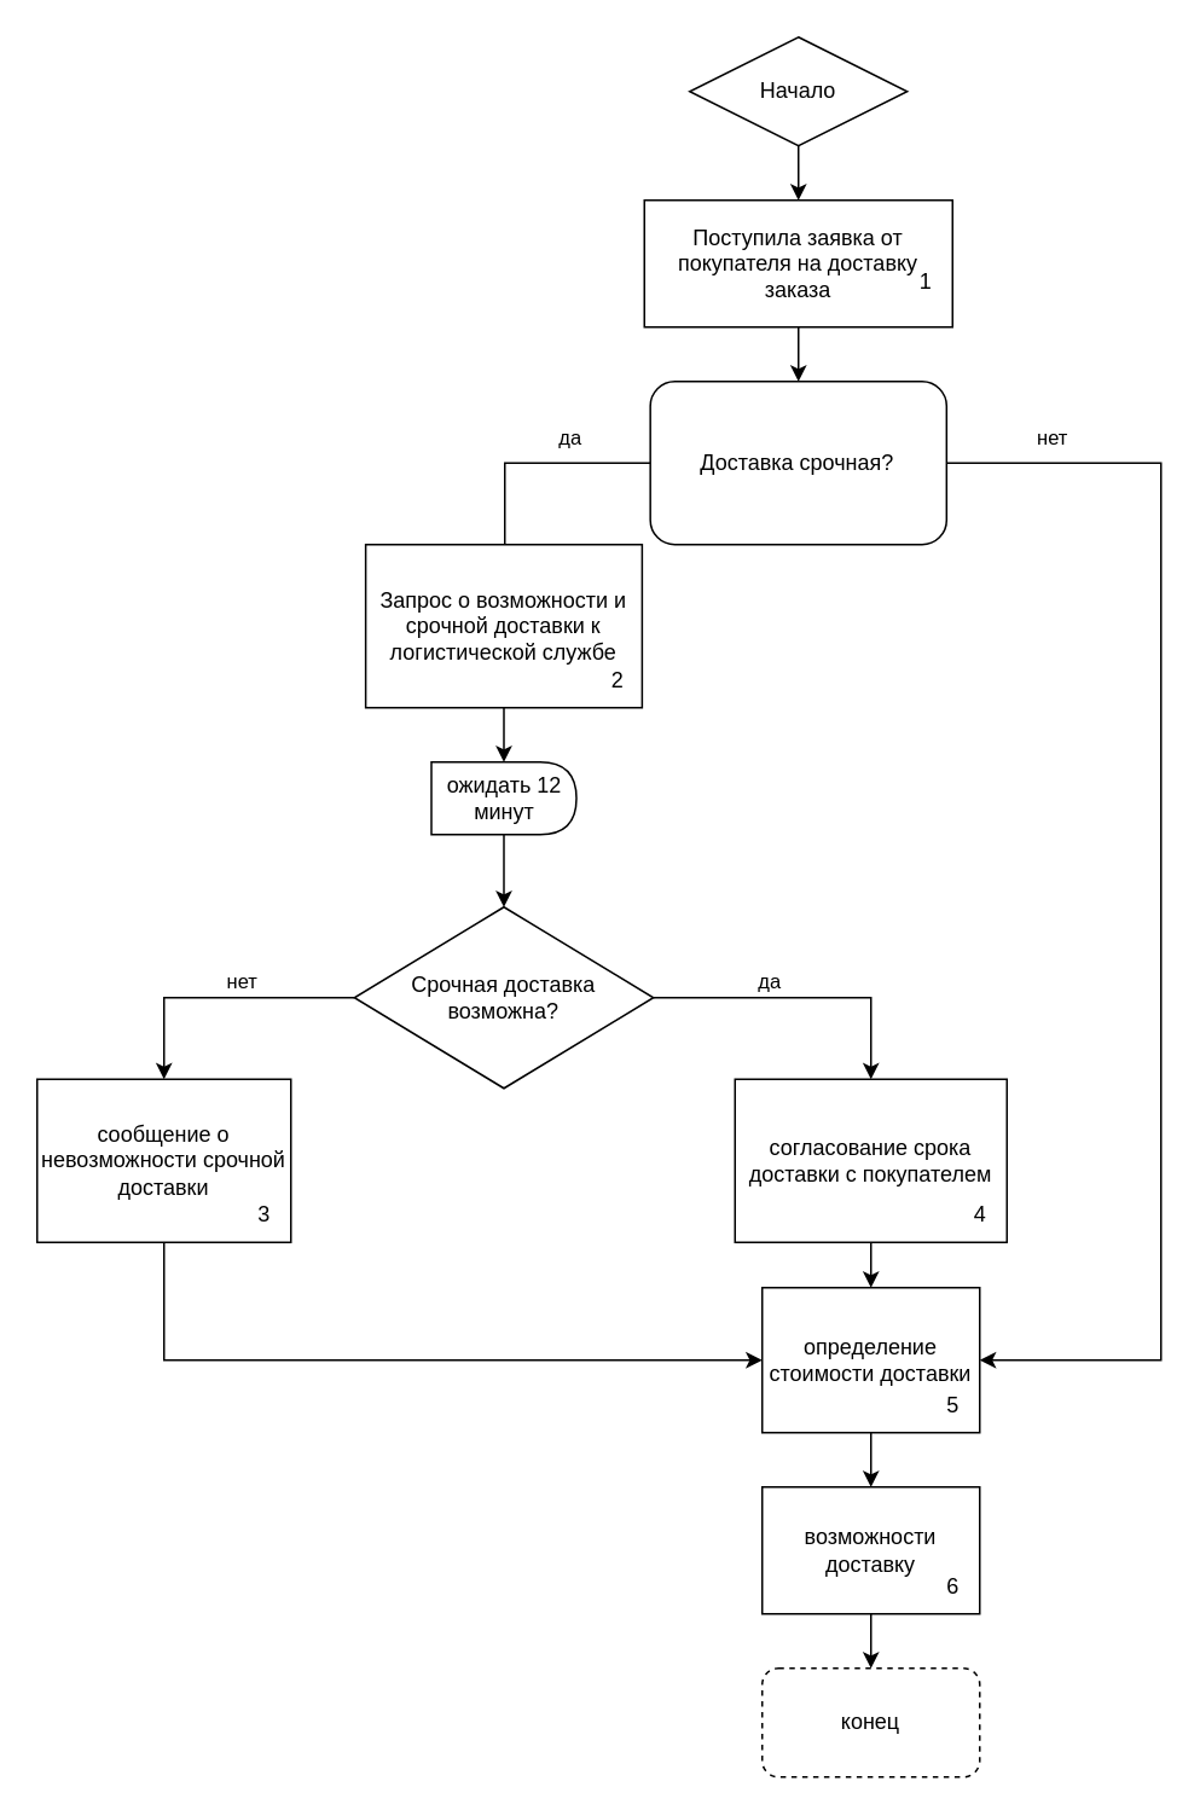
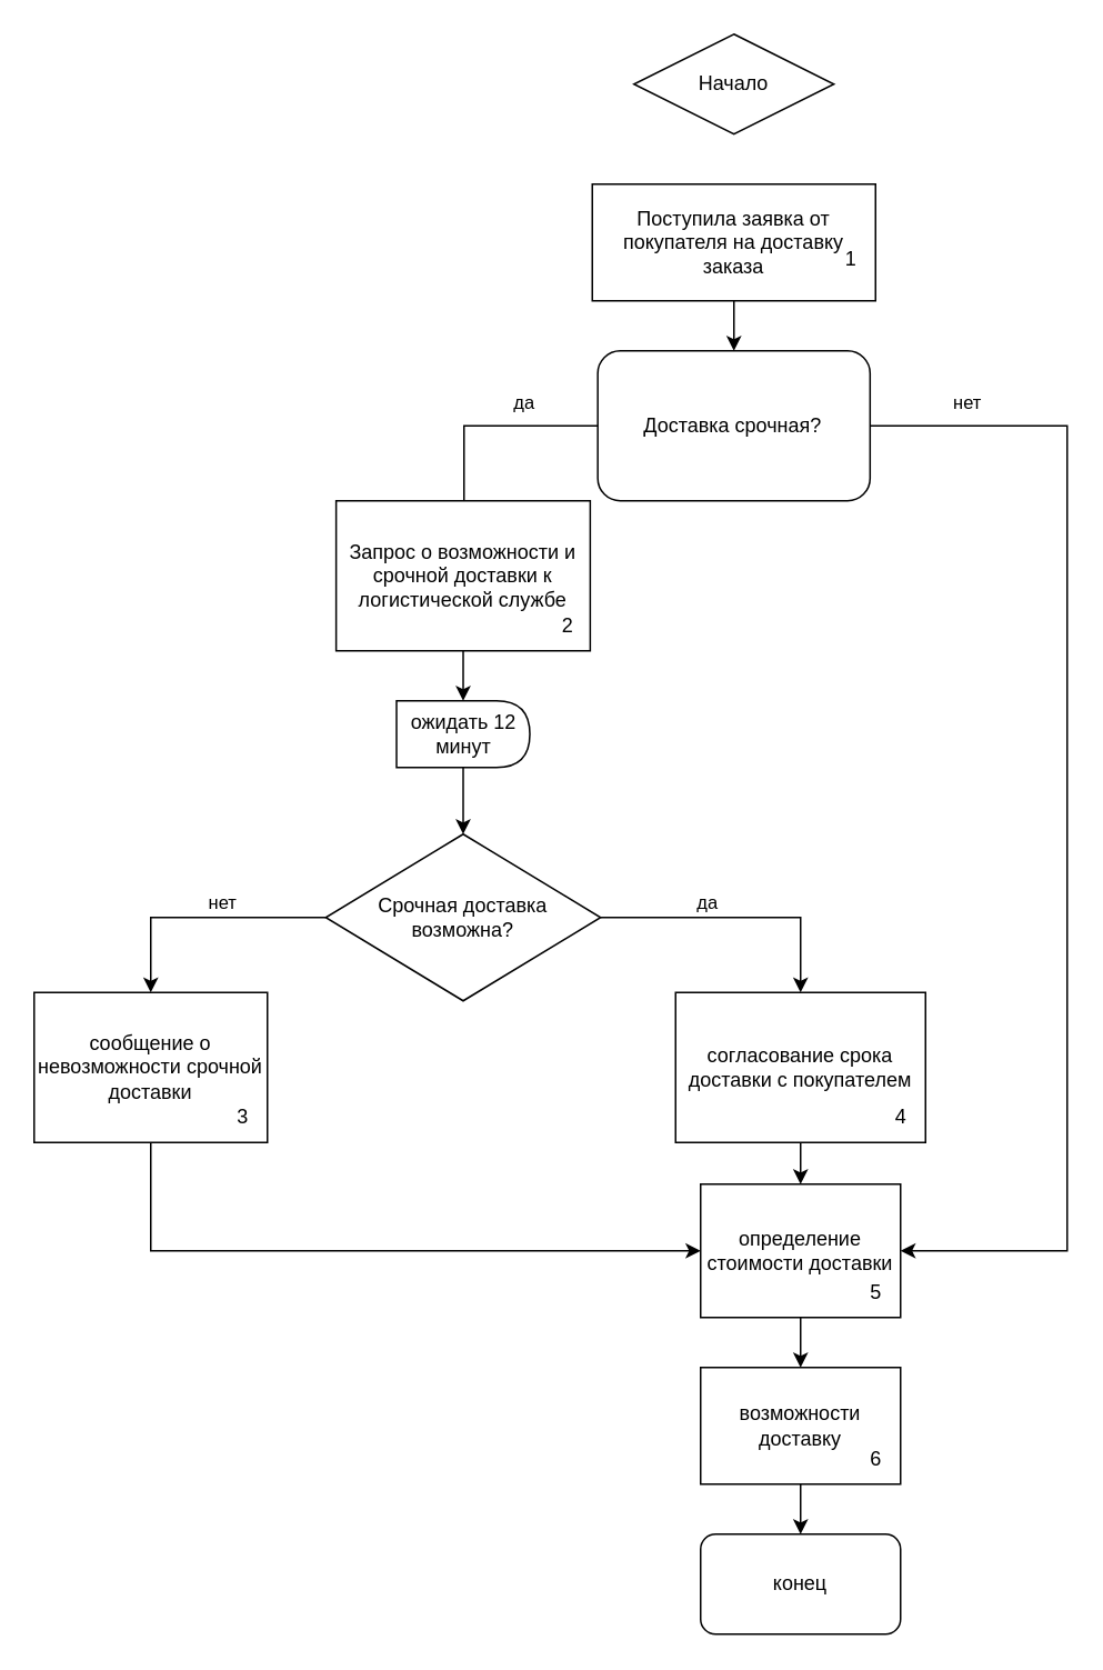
  <mxCell id="0" />
  <mxCell id="1" parent="0" />
- <mxCell id="2" style="edgeStyle=orthogonalEdgeStyle;rounded=0;orthogonalLoop=1;jettySize=auto;html=1;exitX=0.5;exitY=1;exitDx=0;exitDy=0;" parent="1" source="3" target="5" edge="1"><mxGeometry relative="1" as="geometry" /></mxCell>
  <mxCell id="3" value="Начало" style="rhombus;whiteSpace=wrap;html=1;" parent="1" vertex="1"><mxGeometry x="379.99" y="20" width="120" height="60" as="geometry" /></mxCell>
  <mxCell id="4" style="edgeStyle=orthogonalEdgeStyle;rounded=0;orthogonalLoop=1;jettySize=auto;html=1;exitX=0.5;exitY=1;exitDx=0;exitDy=0;entryX=0.5;entryY=0;entryDx=0;entryDy=0;" parent="1" source="5" target="10" edge="1"><mxGeometry relative="1" as="geometry" /></mxCell>
  <mxCell id="5" value="Поступила заявка от покупателя на доставку заказа" style="rounded=0;whiteSpace=wrap;html=1;" parent="1" vertex="1"><mxGeometry x="355" y="110" width="170" height="70" as="geometry" /></mxCell>
  <mxCell id="6" style="edgeStyle=orthogonalEdgeStyle;rounded=0;orthogonalLoop=1;jettySize=auto;html=1;entryX=0.5;entryY=0;entryDx=0;entryDy=0;" parent="1" source="10" target="12" edge="1"><mxGeometry relative="1" as="geometry"><Array as="points"><mxPoint x="278" y="255" /><mxPoint x="278" y="310" /></Array></mxGeometry></mxCell>
  <mxCell id="7" value="да" style="edgeLabel;html=1;align=center;verticalAlign=middle;resizable=0;points=[];" parent="6" vertex="1" connectable="0"><mxGeometry x="-0.387" y="-1" relative="1" as="geometry"><mxPoint y="-14" as="offset" /></mxGeometry></mxCell>
  <mxCell id="8" style="edgeStyle=orthogonalEdgeStyle;rounded=0;orthogonalLoop=1;jettySize=auto;html=1;entryX=1;entryY=0.5;entryDx=0;entryDy=0;" parent="1" source="10" target="25" edge="1"><mxGeometry relative="1" as="geometry"><Array as="points"><mxPoint x="640" y="255" /><mxPoint x="640" y="750" /></Array></mxGeometry></mxCell>
  <mxCell id="9" value="нет" style="edgeLabel;html=1;align=center;verticalAlign=middle;resizable=0;points=[];" parent="8" vertex="1" connectable="0"><mxGeometry x="-0.829" y="2" relative="1" as="geometry"><mxPoint x="-3" y="-13" as="offset" /></mxGeometry></mxCell>
  <mxCell id="10" value="Доставка срочная?" style="whiteSpace=wrap;html=1;rounded=1;" parent="1" vertex="1"><mxGeometry x="358.28" y="210" width="163.43" height="90" as="geometry" /></mxCell>
  <mxCell id="11" style="edgeStyle=orthogonalEdgeStyle;rounded=0;orthogonalLoop=1;jettySize=auto;html=1;exitX=0.5;exitY=1;exitDx=0;exitDy=0;" parent="1" source="12" target="14" edge="1"><mxGeometry relative="1" as="geometry" /></mxCell>
  <mxCell id="12" value="Запрос о возможности и срочной доставки к логистической службе" style="rounded=0;whiteSpace=wrap;html=1;" parent="1" vertex="1"><mxGeometry x="201.25" y="300" width="152.5" height="90" as="geometry" /></mxCell>
  <mxCell id="13" style="edgeStyle=orthogonalEdgeStyle;rounded=0;orthogonalLoop=1;jettySize=auto;html=1;exitX=0.5;exitY=1;exitDx=0;exitDy=0;entryX=0.5;entryY=0;entryDx=0;entryDy=0;" parent="1" source="14" target="19" edge="1"><mxGeometry relative="1" as="geometry" /></mxCell>
  <mxCell id="14" value="ожидать 12 минут" style="shape=delay;whiteSpace=wrap;html=1;" parent="1" vertex="1"><mxGeometry x="237.5" y="420" width="80" height="40" as="geometry" /></mxCell>
  <mxCell id="15" style="edgeStyle=orthogonalEdgeStyle;rounded=0;orthogonalLoop=1;jettySize=auto;html=1;exitX=0;exitY=0.5;exitDx=0;exitDy=0;entryX=0.5;entryY=0;entryDx=0;entryDy=0;" parent="1" source="19" target="21" edge="1"><mxGeometry relative="1" as="geometry" /></mxCell>
  <mxCell id="16" value="нет" style="edgeLabel;html=1;align=center;verticalAlign=middle;resizable=0;points=[];" parent="15" vertex="1" connectable="0"><mxGeometry x="-0.212" y="2" relative="1" as="geometry"><mxPoint x="-4" y="-12" as="offset" /></mxGeometry></mxCell>
  <mxCell id="17" style="edgeStyle=orthogonalEdgeStyle;rounded=0;orthogonalLoop=1;jettySize=auto;html=1;entryX=0.5;entryY=0;entryDx=0;entryDy=0;" parent="1" source="19" target="23" edge="1"><mxGeometry relative="1" as="geometry" /></mxCell>
  <mxCell id="18" value="да" style="edgeLabel;html=1;align=center;verticalAlign=middle;resizable=0;points=[];" parent="17" vertex="1" connectable="0"><mxGeometry x="-0.242" y="2" relative="1" as="geometry"><mxPoint y="-8" as="offset" /></mxGeometry></mxCell>
  <mxCell id="19" value="Срочная доставка возможна?" style="rhombus;whiteSpace=wrap;html=1;" parent="1" vertex="1"><mxGeometry x="195" y="500" width="165" height="100" as="geometry" /></mxCell>
  <mxCell id="20" style="edgeStyle=orthogonalEdgeStyle;rounded=0;orthogonalLoop=1;jettySize=auto;html=1;exitX=0.5;exitY=1;exitDx=0;exitDy=0;entryX=0;entryY=0.5;entryDx=0;entryDy=0;" parent="1" source="21" target="25" edge="1"><mxGeometry relative="1" as="geometry" /></mxCell>
  <mxCell id="21" value="сообщение о невозможности срочной доставки" style="rounded=0;whiteSpace=wrap;html=1;" parent="1" vertex="1"><mxGeometry x="20" y="595" width="140" height="90" as="geometry" /></mxCell>
  <mxCell id="22" style="edgeStyle=orthogonalEdgeStyle;rounded=0;orthogonalLoop=1;jettySize=auto;html=1;exitX=0.5;exitY=1;exitDx=0;exitDy=0;" parent="1" source="23" target="25" edge="1"><mxGeometry relative="1" as="geometry" /></mxCell>
  <mxCell id="23" value="согласование срока доставки с покупателем" style="rounded=0;whiteSpace=wrap;html=1;" parent="1" vertex="1"><mxGeometry x="405" y="595" width="150" height="90" as="geometry" /></mxCell>
  <mxCell id="24" style="edgeStyle=orthogonalEdgeStyle;rounded=0;orthogonalLoop=1;jettySize=auto;html=1;exitX=0.5;exitY=1;exitDx=0;exitDy=0;entryX=0.5;entryY=0;entryDx=0;entryDy=0;" parent="1" source="25" target="27" edge="1"><mxGeometry relative="1" as="geometry" /></mxCell>
  <mxCell id="25" value="определение стоимости доставки" style="rounded=0;whiteSpace=wrap;html=1;" parent="1" vertex="1"><mxGeometry x="420" y="710" width="120" height="80" as="geometry" /></mxCell>
  <mxCell id="26" style="edgeStyle=orthogonalEdgeStyle;rounded=0;orthogonalLoop=1;jettySize=auto;html=1;exitX=0.5;exitY=1;exitDx=0;exitDy=0;" parent="1" source="27" target="28" edge="1"><mxGeometry relative="1" as="geometry" /></mxCell>
  <mxCell id="27" value="возможности доставку" style="rounded=0;whiteSpace=wrap;html=1;" parent="1" vertex="1"><mxGeometry x="420" y="820" width="120" height="70" as="geometry" /></mxCell>
- <mxCell id="28" value="конец" style="rounded=1;whiteSpace=wrap;html=1;dashed=1;" parent="1" vertex="1"><mxGeometry x="420" y="920" width="120" height="60" as="geometry" /></mxCell>
+ <mxCell id="28" value="конец" style="rounded=1;whiteSpace=wrap;html=1;" parent="1" vertex="1"><mxGeometry x="420" y="920" width="120" height="60" as="geometry" /></mxCell>
  <mxCell id="29" value="1" style="text;html=1;align=center;verticalAlign=middle;resizable=0;points=[];autosize=1;strokeColor=none;fillColor=none;" parent="1" vertex="1"><mxGeometry x="495" y="140" width="30" height="30" as="geometry" /></mxCell>
  <mxCell id="30" value="2" style="text;html=1;align=center;verticalAlign=middle;resizable=0;points=[];autosize=1;strokeColor=none;fillColor=none;" parent="1" vertex="1"><mxGeometry x="325" y="360" width="30" height="30" as="geometry" /></mxCell>
  <mxCell id="31" value="3" style="text;html=1;align=center;verticalAlign=middle;resizable=0;points=[];autosize=1;strokeColor=none;fillColor=none;" parent="1" vertex="1"><mxGeometry x="130" y="655" width="30" height="30" as="geometry" /></mxCell>
  <mxCell id="32" value="4" style="text;html=1;align=center;verticalAlign=middle;resizable=0;points=[];autosize=1;strokeColor=none;fillColor=none;" parent="1" vertex="1"><mxGeometry x="525" y="655" width="30" height="30" as="geometry" /></mxCell>
  <mxCell id="33" value="5" style="text;html=1;align=center;verticalAlign=middle;resizable=0;points=[];autosize=1;strokeColor=none;fillColor=none;" parent="1" vertex="1"><mxGeometry x="510" y="760" width="30" height="30" as="geometry" /></mxCell>
  <mxCell id="34" value="6" style="text;html=1;align=center;verticalAlign=middle;resizable=0;points=[];autosize=1;strokeColor=none;fillColor=none;" parent="1" vertex="1"><mxGeometry x="510" y="860" width="30" height="30" as="geometry" /></mxCell>
